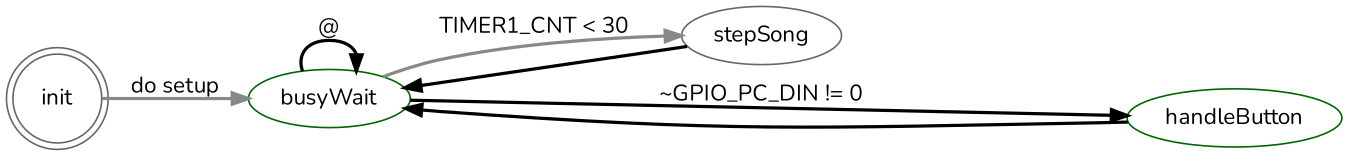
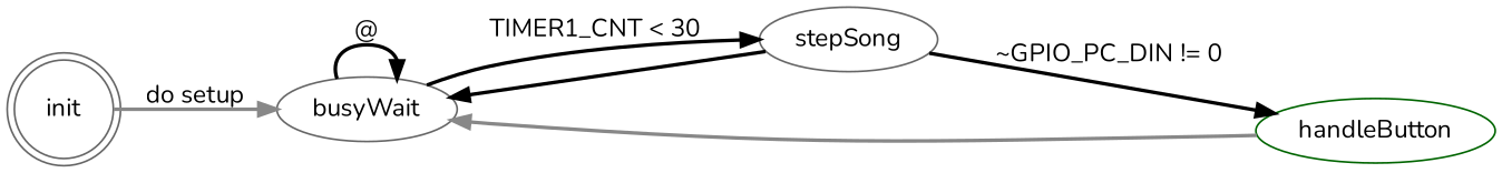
  digraph {
    fontname=Nunito
    rankdir=LR
    node [color=gray40 fontname=Nunito shape=ellipse]
    edge [fontname=Nunito style=bold]
    init [shape=doublecircle]
-   busyWait [color=darkgreen]
+   busyWait
    stepSong
    handleButton [color=darkgreen]
    init -> busyWait [color="#888888" label="do setup"]
    busyWait -> busyWait [label="@"]
-   busyWait -> stepSong [label="TIMER1_CNT < 30" color="#888888"]
-   busyWait -> handleButton [label="~GPIO_PC_DIN != 0"]
+   busyWait -> stepSong [label="TIMER1_CNT < 30"]
+   stepSong -> handleButton [label="~GPIO_PC_DIN != 0"]
    stepSong -> busyWait [color=black]
-   handleButton -> busyWait [color=black]
+   handleButton -> busyWait [color="#888888"]
  }
